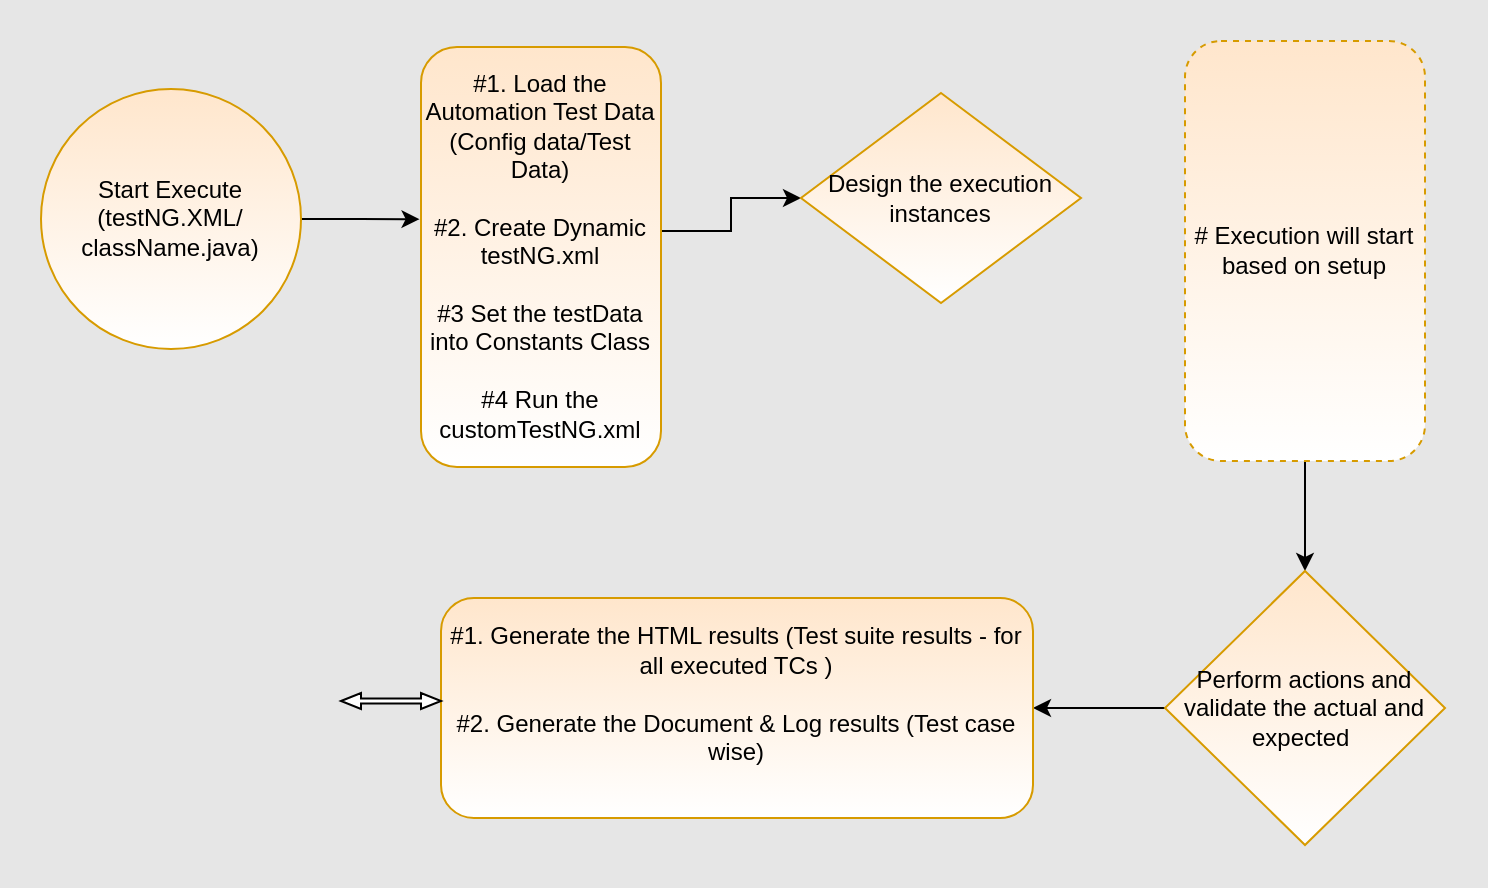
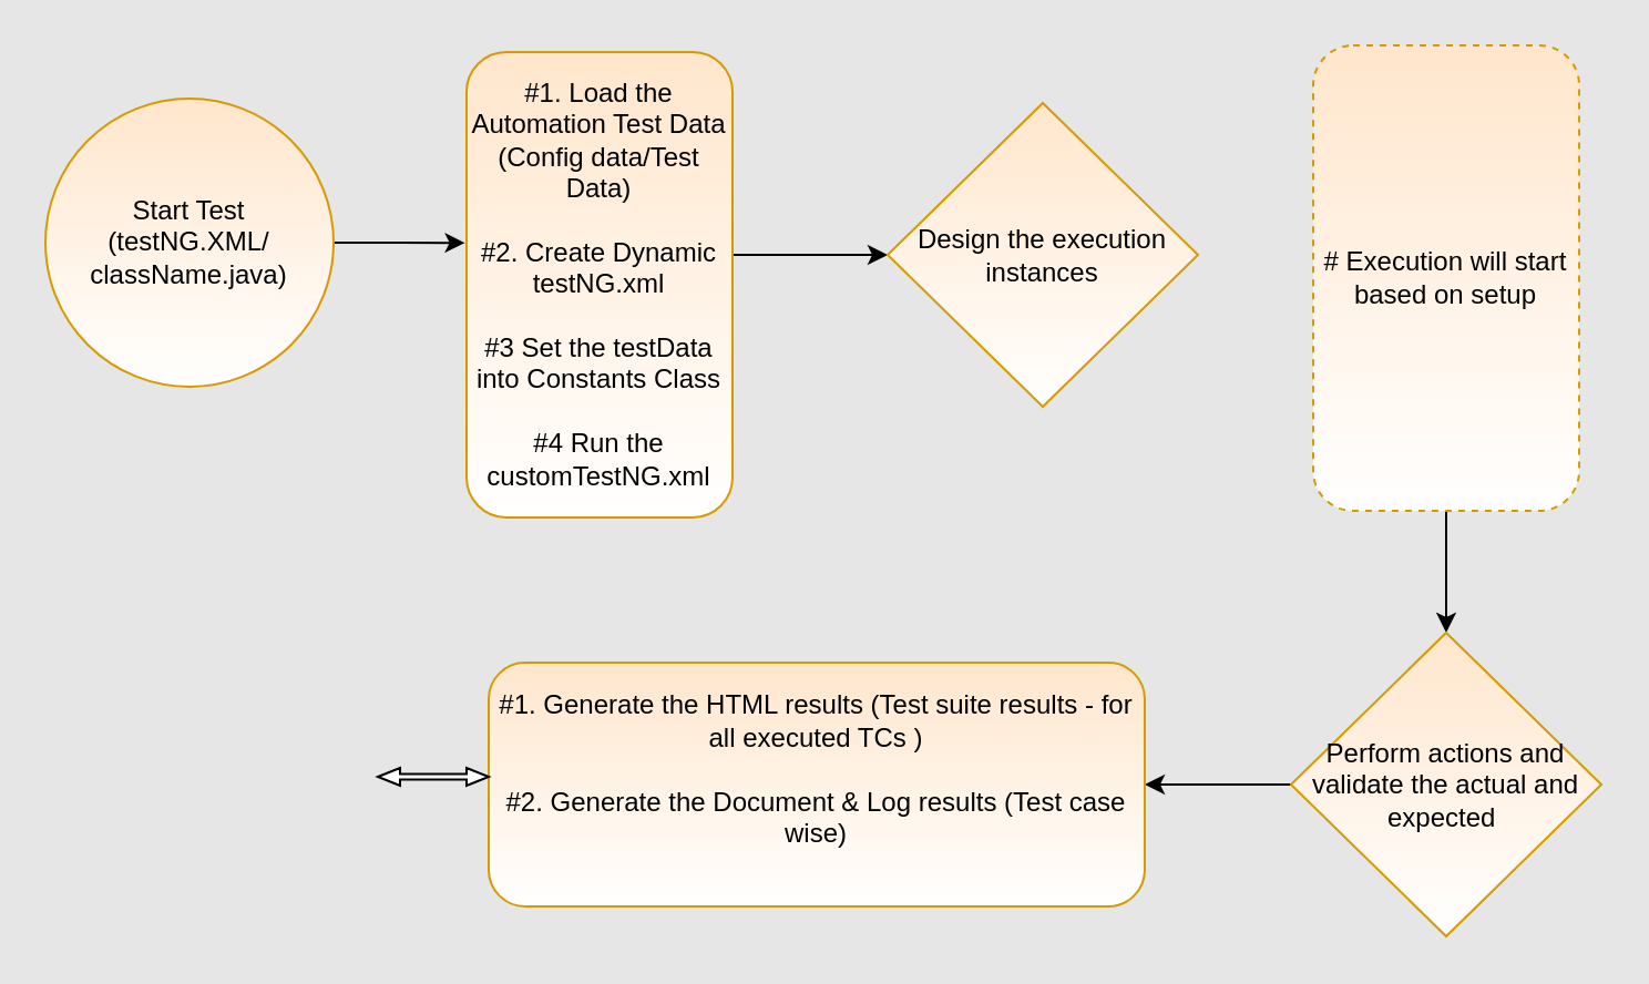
  <mxCell id="0" />
  <mxCell id="1" parent="0" />
  <mxCell id="2" style="edgeStyle=orthogonalEdgeStyle;rounded=0;orthogonalLoop=1;jettySize=auto;html=1;exitX=1;exitY=0.5;exitDx=0;exitDy=0;entryX=-0.006;entryY=0.41;entryDx=0;entryDy=0;entryPerimeter=0;" edge="1" parent="1" source="3" target="5"><mxGeometry relative="1" as="geometry" /></mxCell>
- <mxCell id="3" value="&lt;span&gt;Start Execute&lt;/span&gt;&lt;br&gt;&lt;span&gt;(testNG.XML/&lt;/span&gt;&lt;br&gt;&lt;span&gt;className.java)&lt;/span&gt;" style="ellipse;whiteSpace=wrap;html=1;aspect=fixed;fillColor=#ffe6cc;strokeColor=#d79b00;gradientColor=#ffffff;" vertex="1" parent="1"><mxGeometry x="20" y="44" width="130" height="130" as="geometry" /></mxCell>
+ <mxCell id="3" value="&lt;span&gt;Start Test&lt;/span&gt;&lt;br&gt;&lt;span&gt;(testNG.XML/&lt;/span&gt;&lt;br&gt;&lt;span&gt;className.java)&lt;/span&gt;" style="ellipse;whiteSpace=wrap;html=1;aspect=fixed;fillColor=#ffe6cc;strokeColor=#d79b00;gradientColor=#ffffff;" vertex="1" parent="1"><mxGeometry x="20" y="44" width="130" height="130" as="geometry" /></mxCell>
  <mxCell id="4" style="edgeStyle=orthogonalEdgeStyle;rounded=0;orthogonalLoop=1;jettySize=auto;html=1;entryX=0;entryY=0.5;entryDx=0;entryDy=0;" edge="1" parent="1" source="5" target="6"><mxGeometry relative="1" as="geometry"><Array as="points"><mxPoint x="365" y="115" /></Array></mxGeometry></mxCell>
  <mxCell id="5" value="#1. Load the Automation Test Data (Config data/Test Data)&lt;br&gt;&lt;br&gt;#2. Create Dynamic testNG.xml&lt;br&gt;&lt;br&gt;#3 Set the testData into Constants Class&lt;br&gt;&lt;br&gt;#4 Run the customTestNG.xml" style="rounded=1;whiteSpace=wrap;html=1;fontSize=12;glass=0;strokeWidth=1;shadow=0;fillColor=#ffe6cc;strokeColor=#d79b00;gradientColor=#ffffff;" vertex="1" parent="1"><mxGeometry x="210" y="23" width="120" height="210" as="geometry" /></mxCell>
- <mxCell id="6" value="Design the execution instances" style="rhombus;whiteSpace=wrap;html=1;fillColor=#ffe6cc;strokeColor=#d79b00;gradientColor=#ffffff;" vertex="1" parent="1"><mxGeometry x="400" y="46" width="140" height="105" as="geometry" /></mxCell>
+ <mxCell id="6" value="Design the execution instances" style="rhombus;whiteSpace=wrap;html=1;fillColor=#ffe6cc;strokeColor=#d79b00;gradientColor=#ffffff;" vertex="1" parent="1"><mxGeometry x="400" y="46" width="140" height="137" as="geometry" /></mxCell>
  <mxCell id="7" style="edgeStyle=orthogonalEdgeStyle;rounded=0;orthogonalLoop=1;jettySize=auto;html=1;exitX=0.5;exitY=1;exitDx=0;exitDy=0;entryX=0.5;entryY=0;entryDx=0;entryDy=0;" edge="1" parent="1" source="8" target="10"><mxGeometry relative="1" as="geometry" /></mxCell>
  <mxCell id="8" value="# Execution will start based on setup" style="rounded=1;whiteSpace=wrap;html=1;fontSize=12;glass=0;strokeWidth=1;shadow=0;fillColor=#ffe6cc;strokeColor=#d79b00;gradientColor=#ffffff;dashed=1;" vertex="1" parent="1"><mxGeometry x="592" y="20" width="120" height="210" as="geometry" /></mxCell>
  <mxCell id="9" style="edgeStyle=orthogonalEdgeStyle;rounded=0;orthogonalLoop=1;jettySize=auto;html=1;entryX=1;entryY=0.5;entryDx=0;entryDy=0;" edge="1" parent="1" source="10" target="11"><mxGeometry relative="1" as="geometry" /></mxCell>
  <mxCell id="10" value="Perform actions and validate the actual and expected&amp;nbsp;" style="rhombus;whiteSpace=wrap;html=1;fillColor=#ffe6cc;strokeColor=#d79b00;gradientColor=#ffffff;" vertex="1" parent="1"><mxGeometry x="582" y="285" width="140" height="137" as="geometry" /></mxCell>
  <mxCell id="11" value="#1. Generate the HTML results (Test suite results - for all executed TCs )&lt;br&gt;&lt;br&gt;#2. Generate the Document &amp;amp; Log results (Test case wise)&lt;br&gt;&lt;br&gt;" style="rounded=1;whiteSpace=wrap;html=1;fontSize=12;glass=0;strokeWidth=1;shadow=0;fillColor=#ffe6cc;strokeColor=#d79b00;gradientColor=#ffffff;" vertex="1" parent="1"><mxGeometry x="220" y="298.5" width="296" height="110" as="geometry" /></mxCell>
  <mxCell id="12" value="" style="shape=doubleArrow;whiteSpace=wrap;html=1;gradientColor=#ffffff;" vertex="1" parent="1"><mxGeometry x="170" y="346" width="50" height="8" as="geometry" /></mxCell>
  <mxCell id="13" value="Untitled Layer" parent="0" />
